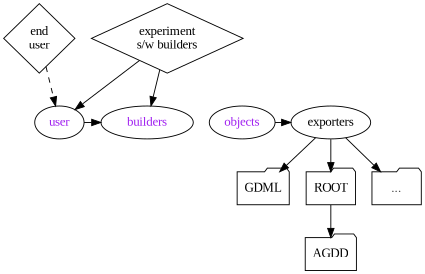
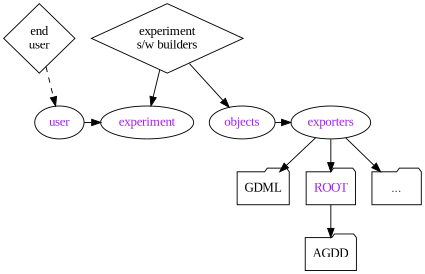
  digraph {
    fontname="Liberation Serif"
    node [fontname="Liberation Serif"]
    edge [fontname="Liberation Serif"]
    n1 [fontcolor=purple label=user]
-   builders [fontcolor=purple]
+   builders [fontcolor=purple label=experiment]
    objects [fontcolor=purple]
-   exporters [fontcolor=black]
+   exporters [fontcolor=purple]
    GDML [shape=folder]
-   ROOT [shape=folder]
+   ROOT [shape=folder fontcolor=purple]
    n7 [label="..." shape=folder]
    n8 [label="end\nuser" shape=diamond]
    n9 [label="experiment\ns/w builders" shape=diamond]
    AGDD [shape=folder]
    subgraph sub_1 {
      rank=same
      n1
      builders
      objects
      exporters
    }
    n1 -> builders
    objects -> exporters
    exporters -> GDML
    exporters -> ROOT
    exporters -> n7
    ROOT -> AGDD
    n8 -> n1 [style=dashed]
-   n9 -> n1
+   n9 -> objects
    n9 -> builders
  }
